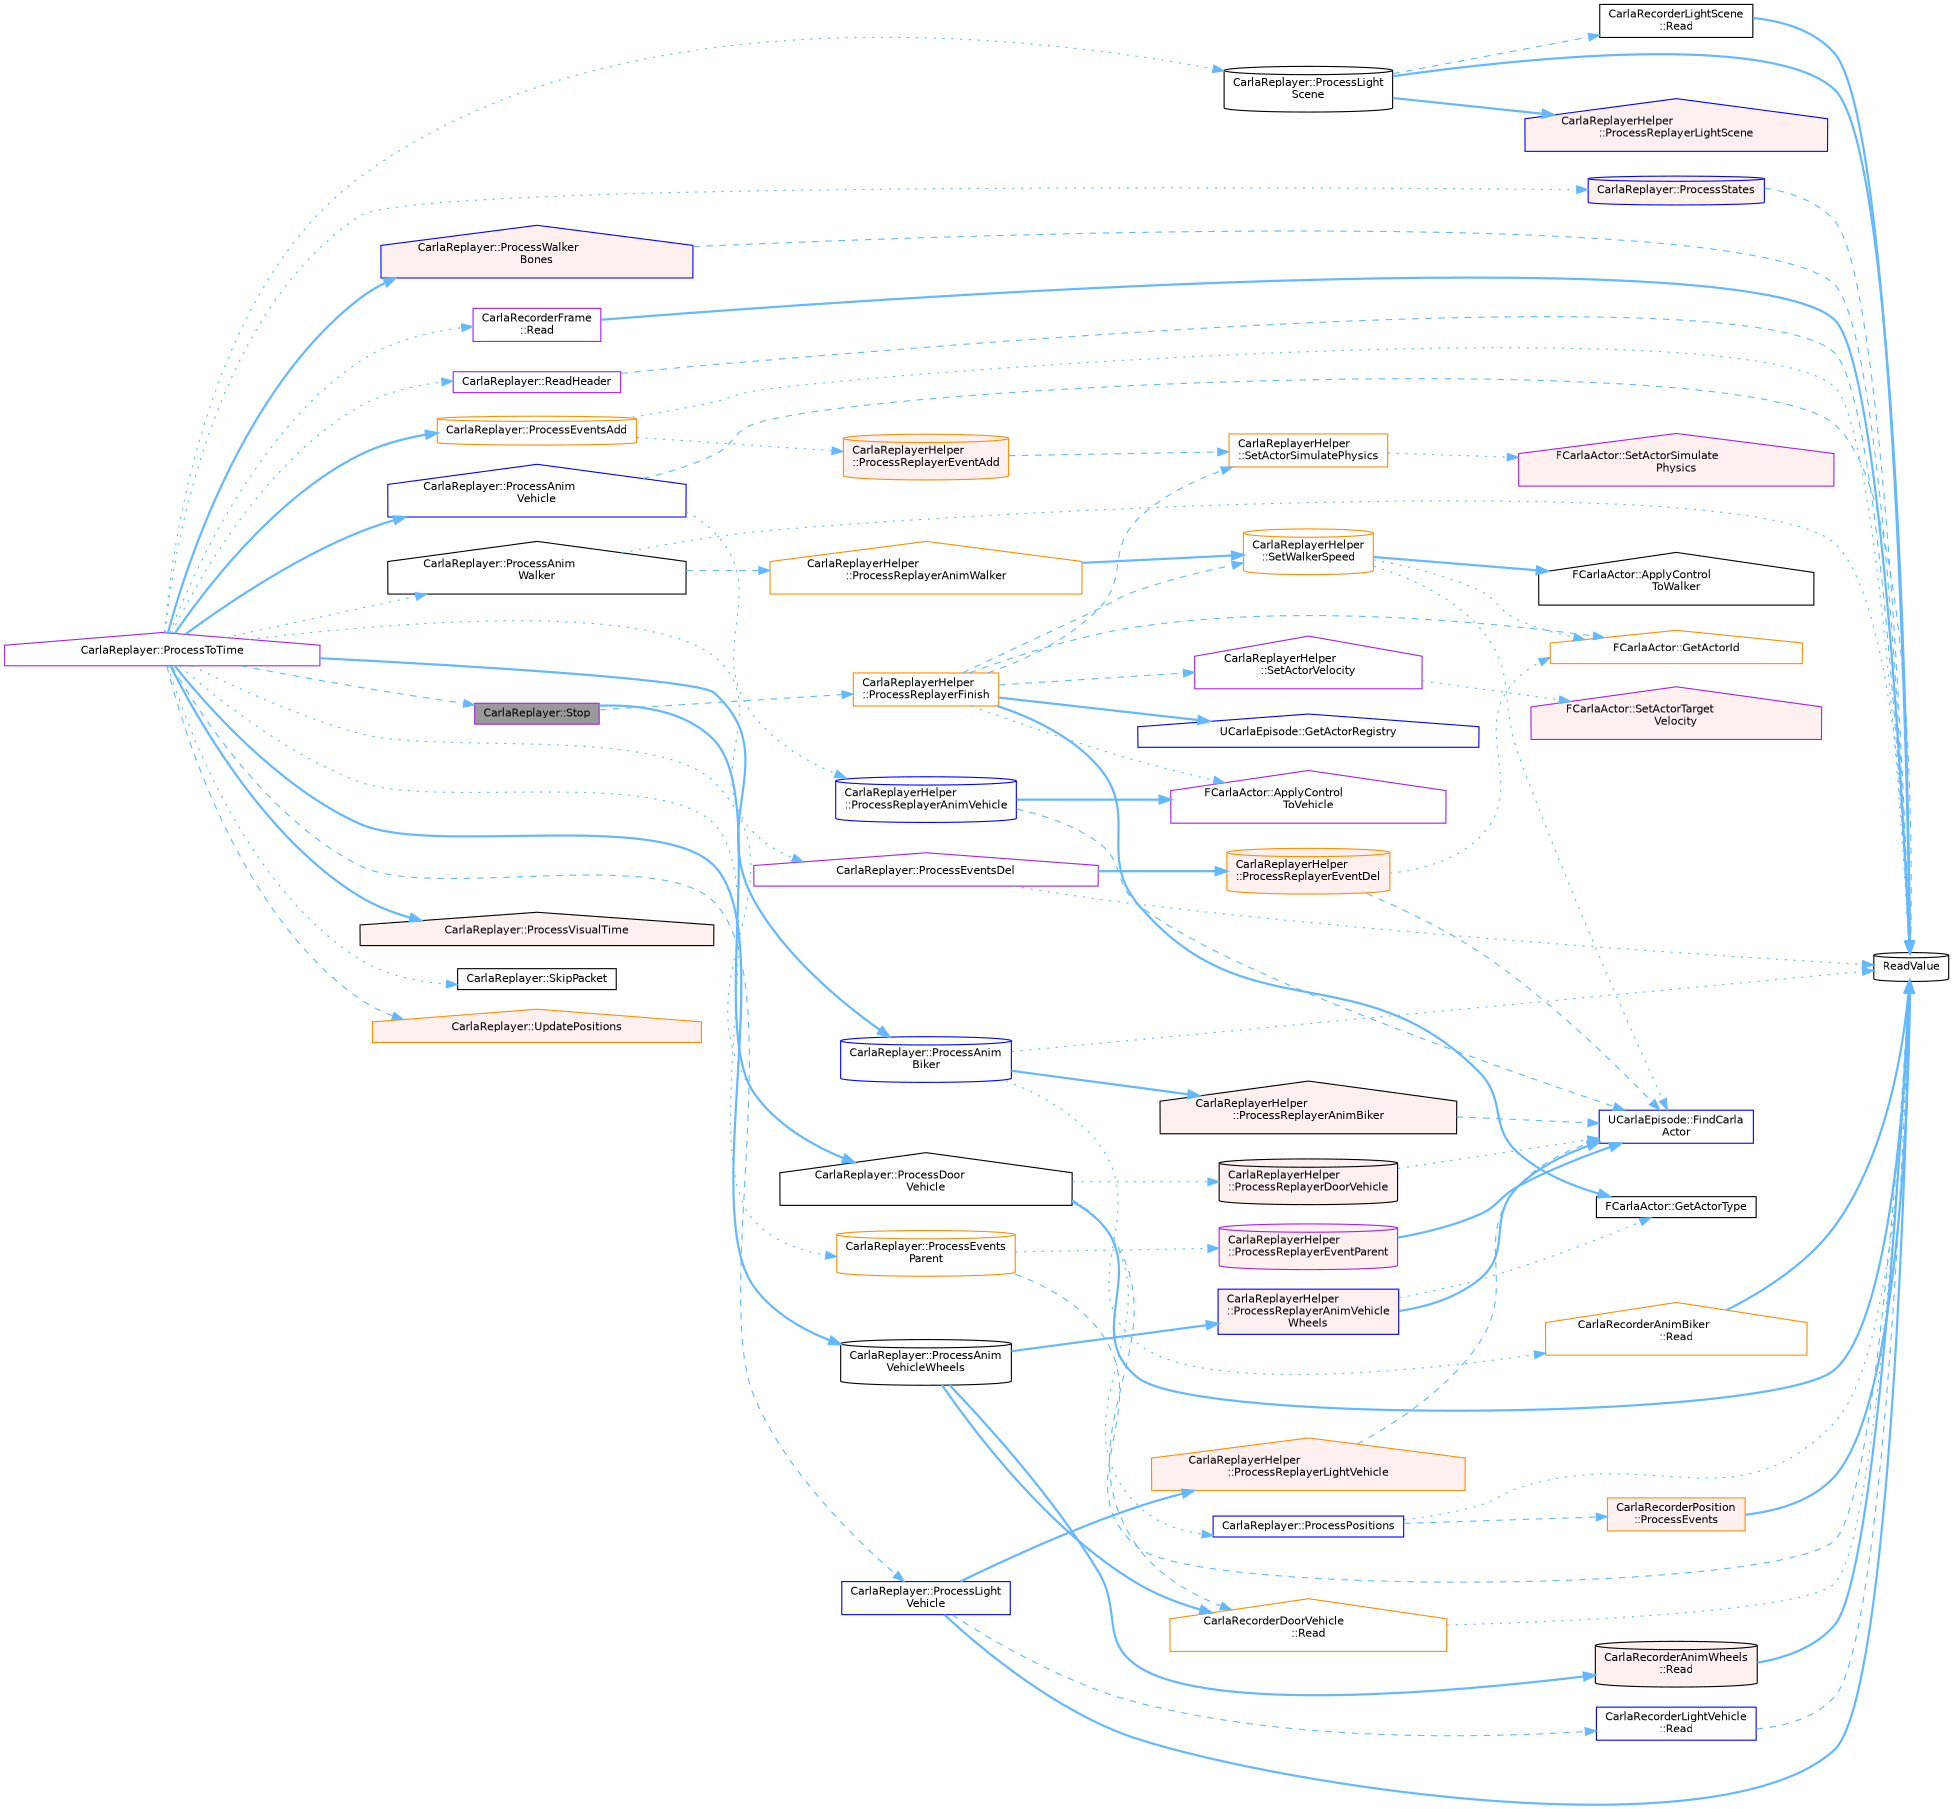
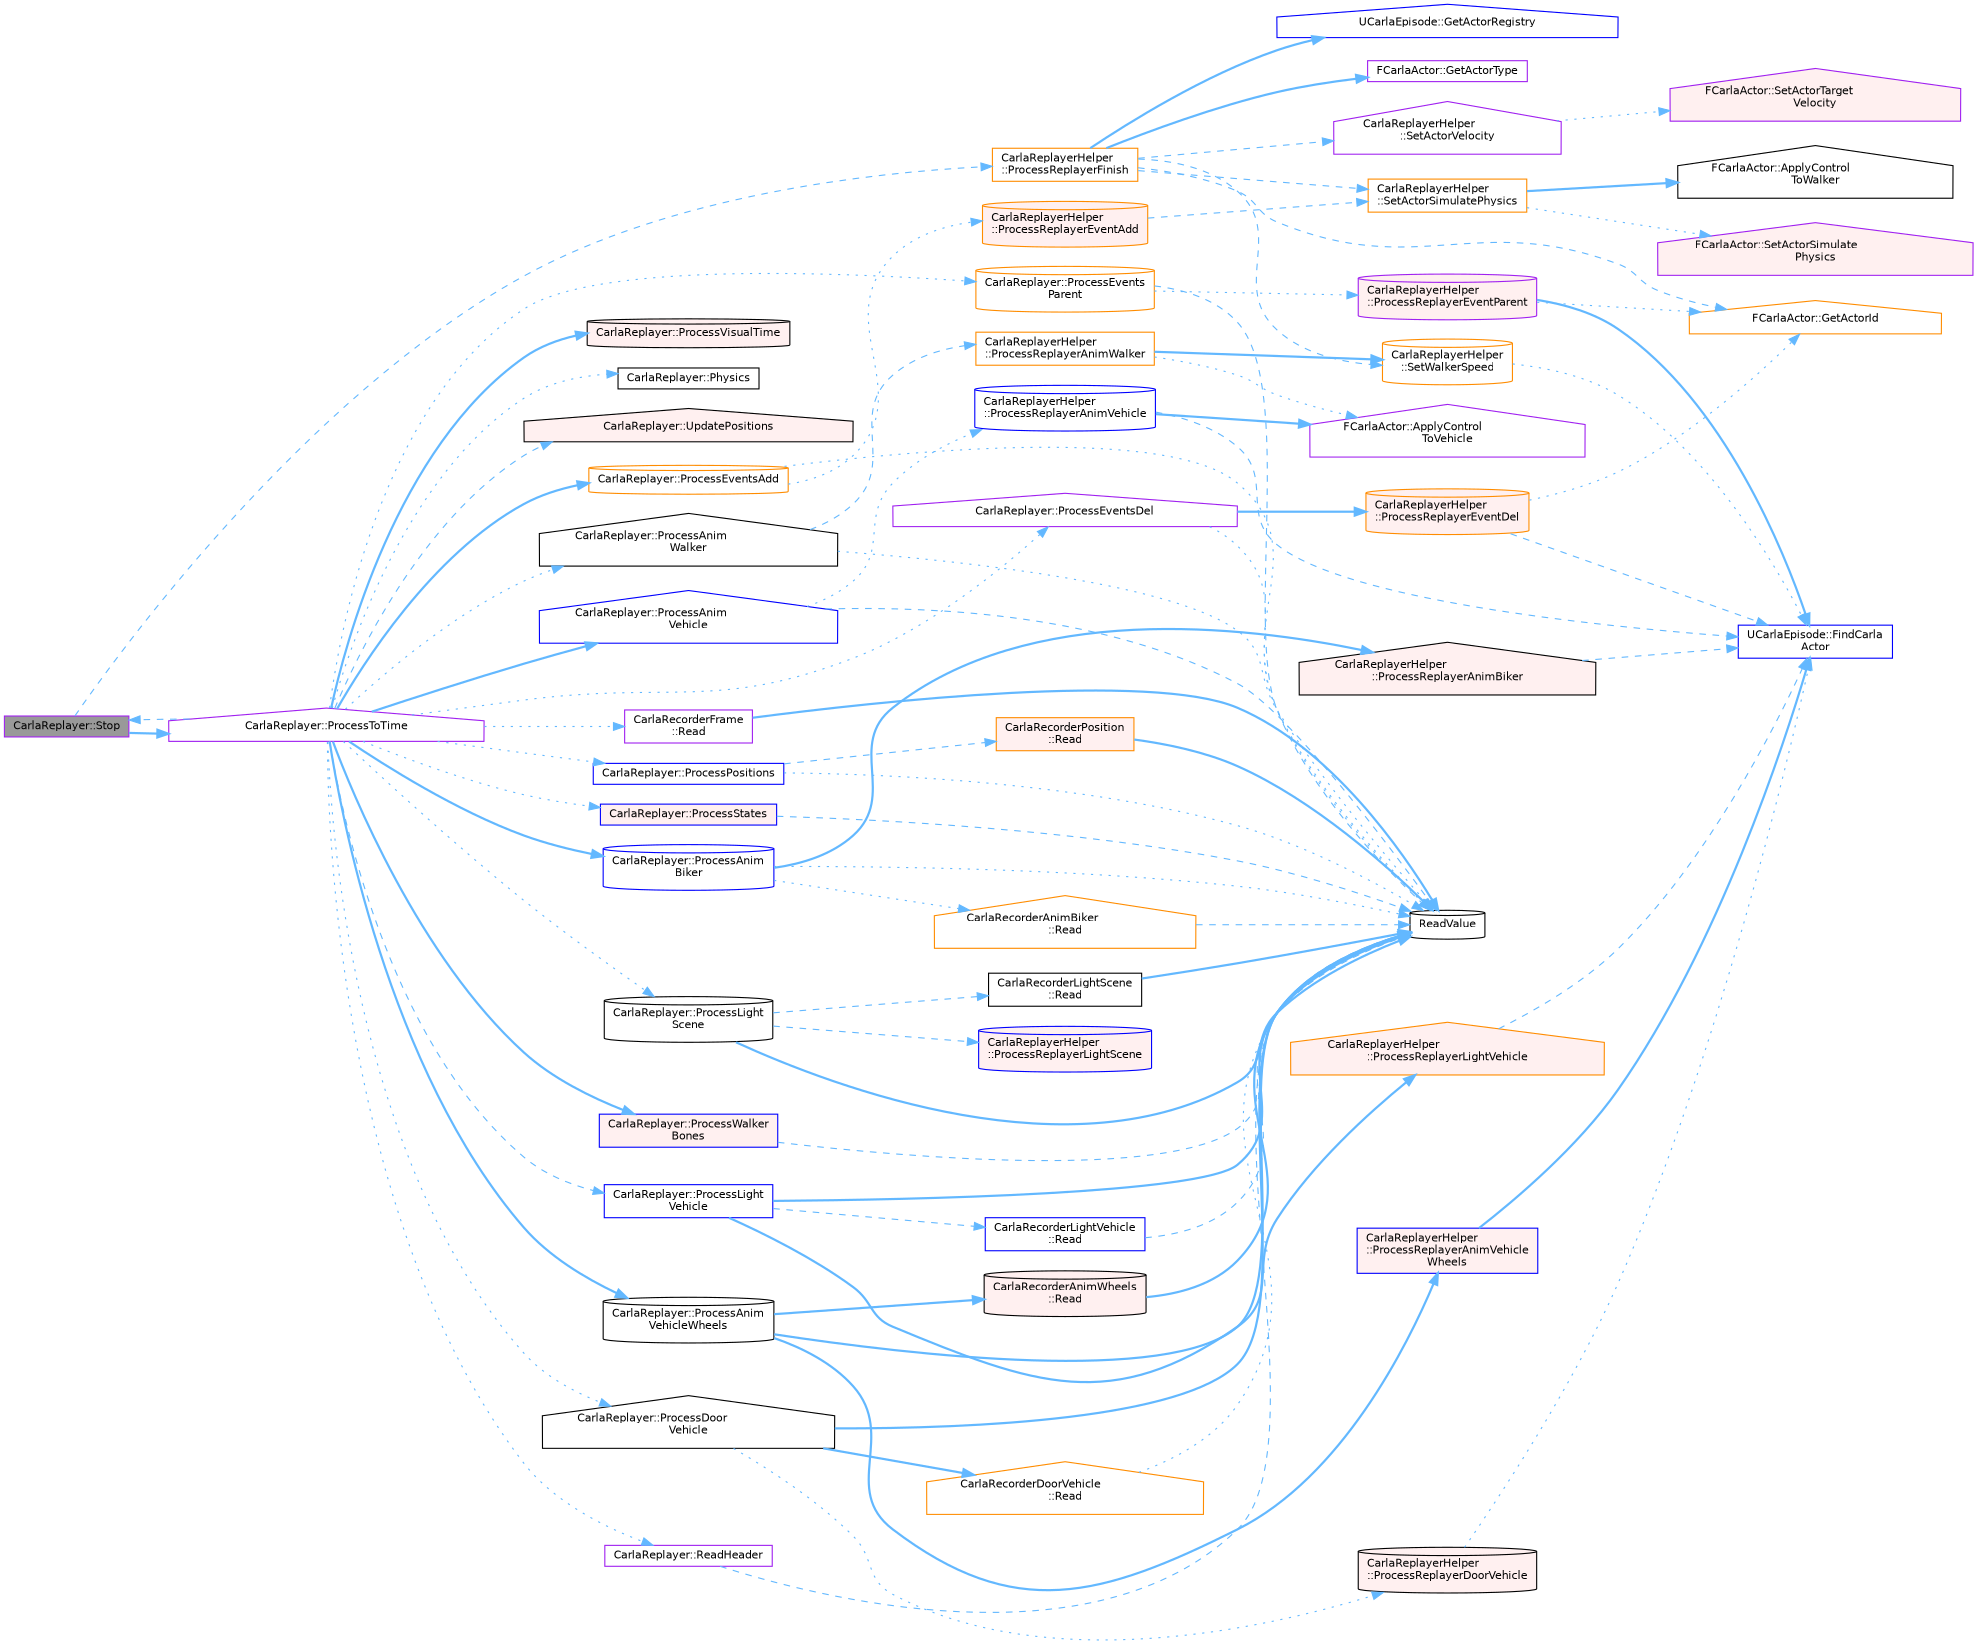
  digraph {
    rankdir=LR
    node [color=darkorange fillcolor=white fontname=Helvetica fontsize=10 shape=house style=filled]
    edge [color=steelblue1 fontname=Helvetica fontsize=10 labelfontname=Helvetica labelfontsize=10 style=dotted]
    n1 [color=purple fillcolor=grey60 fontcolor=black height=0.2 label="CarlaReplayer::Stop" shape=box width=0.4]
    n2 [height=0.2 label="CarlaReplayerHelper\l::ProcessReplayerFinish" shape=box width=0.4]
    n3 [color=purple height=0.2 label="CarlaReplayer::ProcessToTime" width=0.4]
    n4 [color=purple height=0.2 label="FCarlaActor::ApplyControl\lToVehicle" width=0.4]
    n5 [height=0.2 label="FCarlaActor::GetActorId" width=0.4]
    n6 [color=blue height=0.2 label="UCarlaEpisode::GetActorRegistry" width=0.4]
-   n7 [color=black height=0.2 label="FCarlaActor::GetActorType" shape=box width=0.4]
+   n7 [color=purple height=0.2 label="FCarlaActor::GetActorType" shape=box width=0.4]
    n8 [height=0.2 label="CarlaReplayerHelper\l::SetActorSimulatePhysics" shape=box width=0.4]
    n9 [color=purple height=0.2 label="CarlaReplayerHelper\l::SetActorVelocity" width=0.4]
    n10 [height=0.2 label="CarlaReplayerHelper\l::SetWalkerSpeed" shape=cylinder width=0.4]
    n11 [color=blue height=0.2 label="CarlaReplayer::ProcessAnim\lBiker" shape=cylinder width=0.4]
    n12 [color=blue height=0.2 label="CarlaReplayer::ProcessAnim\lVehicle" width=0.4]
    n13 [color=black height=0.2 label="CarlaReplayer::ProcessAnim\lVehicleWheels" shape=cylinder width=0.4]
    n14 [color=black height=0.2 label="CarlaReplayer::ProcessAnim\lWalker" width=0.4]
    n15 [color=black height=0.2 label="CarlaReplayer::ProcessDoor\lVehicle" width=0.4]
    n16 [height=0.2 label="CarlaReplayer::ProcessEventsAdd" shape=cylinder width=0.4]
    n17 [color=purple height=0.2 label="CarlaReplayer::ProcessEventsDel" width=0.4]
    n18 [height=0.2 label="CarlaReplayer::ProcessEvents\lParent" shape=cylinder width=0.4]
    n19 [color=black height=0.2 label="CarlaReplayer::ProcessLight\lScene" shape=cylinder width=0.4]
    n20 [color=blue height=0.2 label="CarlaReplayer::ProcessLight\lVehicle" shape=box width=0.4]
    n21 [color=blue height=0.2 label="CarlaReplayer::ProcessPositions" shape=box width=0.4]
-   n22 [color=blue fillcolor="#FFF0F0" height=0.2 label="CarlaReplayer::ProcessStates" shape=cylinder width=0.4]
-   n23 [color=black fillcolor="#FFF0F0" height=0.2 label="CarlaReplayer::ProcessVisualTime" width=0.4]
-   n24 [color=blue fillcolor="#FFF0F0" height=0.2 label="CarlaReplayer::ProcessWalker\lBones" width=0.4]
+   n22 [color=blue fillcolor="#FFF0F0" height=0.2 label="CarlaReplayer::ProcessStates" shape=box width=0.4]
+   n23 [color=black fillcolor="#FFF0F0" height=0.2 label="CarlaReplayer::ProcessVisualTime" shape=cylinder width=0.4]
+   n24 [color=blue fillcolor="#FFF0F0" height=0.2 label="CarlaReplayer::ProcessWalker\lBones" shape=box width=0.4]
    n25 [color=purple height=0.2 label="CarlaRecorderFrame\l::Read" shape=box width=0.4]
    n26 [color=purple height=0.2 label="CarlaReplayer::ReadHeader" shape=box width=0.4]
-   n27 [color=black height=0.2 label="CarlaReplayer::SkipPacket" shape=box width=0.4]
-   n28 [fillcolor="#FFF0F0" height=0.2 label="CarlaReplayer::UpdatePositions" width=0.4]
+   n27 [color=black height=0.2 label="CarlaReplayer::Physics" shape=box width=0.4]
+   n28 [color=black fillcolor="#FFF0F0" height=0.2 label="CarlaReplayer::UpdatePositions" width=0.4]
    n29 [color=purple fillcolor="#FFF0F0" height=0.2 label="FCarlaActor::SetActorSimulate\lPhysics" width=0.4]
    n30 [color=purple fillcolor="#FFF0F0" height=0.2 label="FCarlaActor::SetActorTarget\lVelocity" width=0.4]
    n31 [color=black height=0.2 label="FCarlaActor::ApplyControl\lToWalker" width=0.4]
    n32 [color=blue height=0.2 label="UCarlaEpisode::FindCarla\lActor" shape=box width=0.4]
    n33 [color=black fillcolor="#FFF0F0" height=0.2 label="CarlaReplayerHelper\l::ProcessReplayerAnimBiker" width=0.4]
    n34 [height=0.2 label="CarlaRecorderAnimBiker\l::Read" width=0.4]
    n35 [color=black height=0.2 label=ReadValue shape=cylinder width=0.4]
    n36 [color=blue height=0.2 label="CarlaReplayerHelper\l::ProcessReplayerAnimVehicle" shape=cylinder width=0.4]
    n37 [color=blue fillcolor="#FFF0F0" height=0.2 label="CarlaReplayerHelper\l::ProcessReplayerAnimVehicle\lWheels" shape=box width=0.4]
    n38 [color=black fillcolor="#FFF0F0" height=0.2 label="CarlaRecorderAnimWheels\l::Read" shape=cylinder width=0.4]
-   n39 [height=0.2 label="CarlaReplayerHelper\l::ProcessReplayerAnimWalker" width=0.4]
+   n39 [height=0.2 label="CarlaReplayerHelper\l::ProcessReplayerAnimWalker" shape=box width=0.4]
    n40 [color=black fillcolor="#FFF0F0" height=0.2 label="CarlaReplayerHelper\l::ProcessReplayerDoorVehicle" shape=cylinder width=0.4]
    n41 [height=0.2 label="CarlaRecorderDoorVehicle\l::Read" width=0.4]
    n42 [fillcolor="#FFF0F0" height=0.2 label="CarlaReplayerHelper\l::ProcessReplayerEventAdd" shape=cylinder width=0.4]
    n43 [fillcolor="#FFF0F0" height=0.2 label="CarlaReplayerHelper\l::ProcessReplayerEventDel" shape=cylinder width=0.4]
    n44 [color=purple fillcolor="#FFF0F0" height=0.2 label="CarlaReplayerHelper\l::ProcessReplayerEventParent" shape=cylinder width=0.4]
-   n45 [color=blue fillcolor="#FFF0F0" height=0.2 label="CarlaReplayerHelper\l::ProcessReplayerLightScene" width=0.4]
+   n45 [color=blue fillcolor="#FFF0F0" height=0.2 label="CarlaReplayerHelper\l::ProcessReplayerLightScene" shape=cylinder width=0.4]
    n46 [color=black height=0.2 label="CarlaRecorderLightScene\l::Read" shape=box width=0.4]
    n47 [fillcolor="#FFF0F0" height=0.2 label="CarlaReplayerHelper\l::ProcessReplayerLightVehicle" width=0.4]
    n48 [color=blue height=0.2 label="CarlaRecorderLightVehicle\l::Read" shape=box width=0.4]
-   n49 [fillcolor="#FFF0F0" height=0.2 label="CarlaRecorderPosition\l::ProcessEvents" shape=box width=0.4]
+   n49 [fillcolor="#FFF0F0" height=0.2 label="CarlaRecorderPosition\l::Read" shape=box width=0.4]
    n1 -> n2 [style=dashed]
-   n1 -> n15 [style=bold]
-   n2 -> n4
+   n1 -> n3 [style=bold]
+   n39 -> n4
    n2 -> n5 [style=dashed]
    n2 -> n6 [style=bold]
    n2 -> n7 [style=bold]
    n2 -> n8 [style=dashed]
    n2 -> n9 [style=dashed]
    n2 -> n10 [style=dashed]
    n3 -> n1 [style=dashed]
    n3 -> n11 [style=bold]
    n3 -> n12 [style=bold]
    n3 -> n13 [style=bold]
    n3 -> n14
    n3 -> n15
    n3 -> n16 [style=bold]
    n3 -> n17
    n3 -> n18
    n3 -> n19
    n3 -> n20 [style=dashed]
-   n15 -> n21
+   n3 -> n21
    n3 -> n22
    n3 -> n23 [style=bold]
    n3 -> n24 [style=bold]
    n3 -> n25
    n3 -> n26
    n3 -> n27
    n3 -> n28 [style=dashed]
    n8 -> n29
    n9 -> n30
-   n10 -> n31 [style=bold]
+   n8 -> n31 [style=bold]
    n10 -> n32
    n11 -> n33 [style=bold]
    n11 -> n34
    n11 -> n35
    n12 -> n35 [style=dashed]
    n12 -> n36
-   n13 -> n41 [style=bold]
+   n13 -> n35 [style=bold]
    n13 -> n37 [style=bold]
    n13 -> n38 [style=bold]
    n14 -> n35
    n14 -> n39 [style=dashed]
    n15 -> n35 [style=bold]
    n15 -> n40
-   n15 -> n41 [style=dashed]
+   n15 -> n41 [style=bold]
    n16 -> n35
    n16 -> n42
    n17 -> n35
    n17 -> n43 [style=bold]
    n18 -> n35 [style=dashed]
    n18 -> n44
    n19 -> n35 [style=bold]
-   n19 -> n45 [style=bold]
+   n19 -> n45 [style=dashed]
    n19 -> n46 [style=dashed]
    n20 -> n35 [style=bold]
    n20 -> n47 [style=bold]
    n20 -> n48 [style=dashed]
    n21 -> n35
    n21 -> n49 [style=dashed]
    n22 -> n35 [style=dashed]
    n24 -> n35 [style=dashed]
    n25 -> n35 [style=bold]
    n26 -> n35 [style=dashed]
    n33 -> n32 [style=dashed]
-   n34 -> n35 [style=bold]
+   n34 -> n35 [style=dashed]
    n36 -> n4 [style=bold]
    n36 -> n32 [style=dashed]
-   n37 -> n7
    n37 -> n32 [style=bold]
    n38 -> n35 [style=bold]
    n39 -> n10 [style=bold]
    n40 -> n32
    n41 -> n35
    n42 -> n8 [style=dashed]
    n43 -> n5
    n43 -> n32 [style=dashed]
-   n10 -> n5
+   n44 -> n5
    n44 -> n32 [style=bold]
    n46 -> n35 [style=bold]
    n47 -> n32 [style=dashed]
    n48 -> n35 [style=dashed]
    n49 -> n35 [style=bold]
  }
